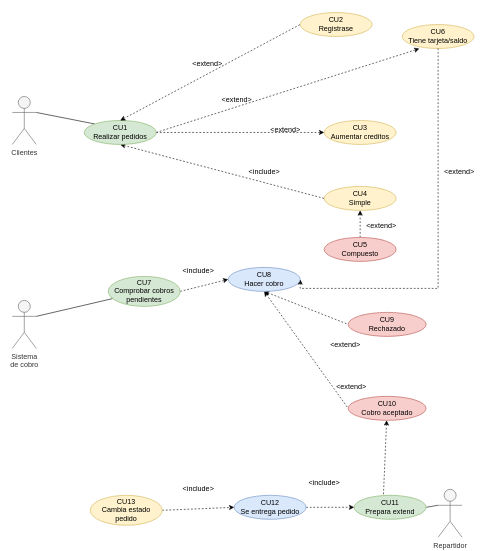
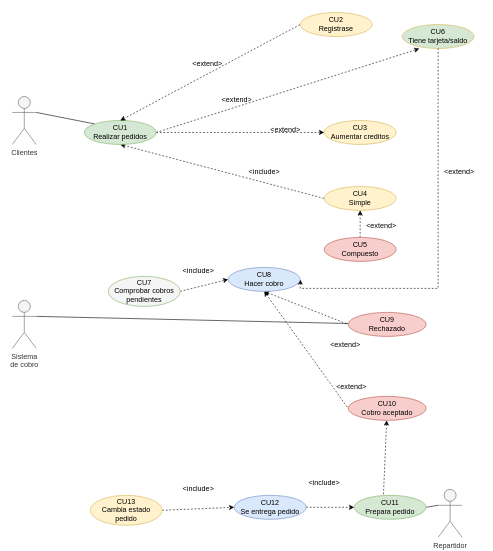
  <mxCell id="0" />
  <mxCell id="1" parent="0" />
  <mxCell id="2" style="rounded=0;orthogonalLoop=1;jettySize=auto;html=1;exitX=1;exitY=0.333;exitDx=0;exitDy=0;exitPerimeter=0;entryX=0;entryY=0;entryDx=0;entryDy=0;endArrow=none;endFill=0;" edge="1" parent="1" source="3" target="9"><mxGeometry relative="1" as="geometry" /></mxCell>
  <mxCell id="3" value="Clientes" style="shape=umlActor;verticalLabelPosition=bottom;verticalAlign=top;html=1;outlineConnect=0;fillColor=#f5f5f5;fontColor=#333333;strokeColor=#666666;" parent="1" vertex="1"><mxGeometry x="20" y="160" width="40" height="80" as="geometry" /></mxCell>
- <mxCell id="4" value="CU6&lt;br&gt;Tiene tarjeta/saldo" style="ellipse;whiteSpace=wrap;html=1;fillColor=#fff2cc;strokeColor=#d6b656;" parent="1" vertex="1"><mxGeometry x="670" y="40" width="120" height="40" as="geometry" /></mxCell>
+ <mxCell id="4" value="CU6&lt;br&gt;Tiene tarjeta/saldo" style="ellipse;whiteSpace=wrap;html=1;fillColor=#d5e8d4;strokeColor=#d6b656;" parent="1" vertex="1"><mxGeometry x="670" y="40" width="120" height="40" as="geometry" /></mxCell>
  <mxCell id="5" value="CU3&lt;br&gt;Aumentar creditos" style="ellipse;whiteSpace=wrap;html=1;fillColor=#fff2cc;strokeColor=#d6b656;" parent="1" vertex="1"><mxGeometry x="540" y="200" width="120" height="40" as="geometry" /></mxCell>
  <mxCell id="6" style="edgeStyle=none;rounded=0;orthogonalLoop=1;jettySize=auto;html=1;exitX=1;exitY=0.5;exitDx=0;exitDy=0;entryX=0.239;entryY=1.007;entryDx=0;entryDy=0;entryPerimeter=0;dashed=1;strokeColor=default;startArrow=none;startFill=0;endArrow=classic;endFill=1;" parent="1" source="9" target="4" edge="1"><mxGeometry relative="1" as="geometry" /></mxCell>
  <mxCell id="7" style="edgeStyle=none;rounded=0;orthogonalLoop=1;jettySize=auto;html=1;exitX=0.5;exitY=1;exitDx=0;exitDy=0;entryX=0;entryY=0.5;entryDx=0;entryDy=0;dashed=1;strokeColor=default;startArrow=classic;startFill=1;endArrow=none;endFill=0;" parent="1" source="9" target="38" edge="1"><mxGeometry relative="1" as="geometry" /></mxCell>
  <mxCell id="8" style="edgeStyle=none;rounded=0;orthogonalLoop=1;jettySize=auto;html=1;exitX=1;exitY=0.5;exitDx=0;exitDy=0;entryX=0;entryY=0.5;entryDx=0;entryDy=0;dashed=1;endArrow=classic;endFill=1;" edge="1" parent="1" source="9" target="5"><mxGeometry relative="1" as="geometry" /></mxCell>
  <mxCell id="9" value="CU1&lt;br&gt;Realizar pedidos" style="ellipse;whiteSpace=wrap;html=1;fillColor=#d5e8d4;strokeColor=#82b366;" parent="1" vertex="1"><mxGeometry x="140" y="200" width="120" height="40" as="geometry" /></mxCell>
  <mxCell id="10" style="edgeStyle=none;rounded=0;orthogonalLoop=1;jettySize=auto;html=1;exitX=1;exitY=0.5;exitDx=0;exitDy=0;entryX=0;entryY=0.5;entryDx=0;entryDy=0;startArrow=none;startFill=0;endArrow=classic;endFill=1;dashed=1;" parent="1" source="18" target="16" edge="1"><mxGeometry relative="1" as="geometry" /></mxCell>
- <mxCell id="11" style="rounded=0;orthogonalLoop=1;jettySize=auto;html=1;exitX=1;exitY=0.333;exitDx=0;exitDy=0;exitPerimeter=0;startArrow=none;startFill=0;endArrow=none;endFill=0;" parent="1" source="12" target="18" edge="1"><mxGeometry relative="1" as="geometry" /></mxCell>
+ <mxCell id="11" style="rounded=0;orthogonalLoop=1;jettySize=auto;html=1;exitX=1;exitY=0.333;exitDx=0;exitDy=0;exitPerimeter=0;startArrow=none;startFill=0;endArrow=none;endFill=0;" parent="1" source="12" target="24" edge="1"><mxGeometry relative="1" as="geometry" /></mxCell>
  <mxCell id="12" value="&lt;div&gt;Sistema &lt;br&gt;&lt;/div&gt;&lt;div&gt;de cobro&lt;/div&gt;" style="shape=umlActor;verticalLabelPosition=bottom;verticalAlign=top;html=1;outlineConnect=0;fillColor=#f5f5f5;fontColor=#333333;strokeColor=#666666;" parent="1" vertex="1"><mxGeometry x="20" y="500" width="40" height="80" as="geometry" /></mxCell>
  <mxCell id="13" style="edgeStyle=orthogonalEdgeStyle;rounded=0;orthogonalLoop=1;jettySize=auto;html=1;exitX=1;exitY=0.5;exitDx=0;exitDy=0;entryX=0.5;entryY=1;entryDx=0;entryDy=0;dashed=1;startArrow=classic;startFill=1;endArrow=none;endFill=0;" parent="1" source="16" target="4" edge="1"><mxGeometry relative="1" as="geometry"><Array as="points"><mxPoint x="730" y="480" /></Array></mxGeometry></mxCell>
  <mxCell id="14" style="edgeStyle=none;rounded=0;orthogonalLoop=1;jettySize=auto;html=1;exitX=0.5;exitY=1;exitDx=0;exitDy=0;entryX=0;entryY=0.5;entryDx=0;entryDy=0;dashed=1;strokeColor=default;startArrow=classic;startFill=1;endArrow=none;endFill=0;" parent="1" source="16" target="24" edge="1"><mxGeometry relative="1" as="geometry" /></mxCell>
  <mxCell id="15" style="edgeStyle=none;rounded=0;orthogonalLoop=1;jettySize=auto;html=1;exitX=0.5;exitY=1;exitDx=0;exitDy=0;entryX=0;entryY=0.5;entryDx=0;entryDy=0;dashed=1;strokeColor=default;startArrow=classic;startFill=1;endArrow=none;endFill=0;" parent="1" source="16" target="26" edge="1"><mxGeometry relative="1" as="geometry" /></mxCell>
  <mxCell id="16" value="CU8&lt;br&gt;Hacer cobro" style="ellipse;whiteSpace=wrap;html=1;fillColor=#dae8fc;strokeColor=#6c8ebf;" parent="1" vertex="1"><mxGeometry x="380" y="445" width="120" height="40" as="geometry" /></mxCell>
  <mxCell id="17" value="&amp;lt;extend&amp;gt;" style="text;html=1;align=center;verticalAlign=middle;resizable=0;points=[];autosize=1;strokeColor=none;fillColor=none;" parent="1" vertex="1"><mxGeometry x="730" y="270" width="70" height="30" as="geometry" /></mxCell>
- <mxCell id="18" value="&lt;div&gt;CU7&lt;br&gt;&lt;/div&gt;&lt;div&gt;Comprobar cobros &lt;br&gt;&lt;/div&gt;&lt;div&gt;pendientes&lt;br&gt;&lt;/div&gt;" style="ellipse;whiteSpace=wrap;html=1;fillColor=#d5e8d4;strokeColor=#82b366;" parent="1" vertex="1"><mxGeometry x="180" y="460" width="120" height="50" as="geometry" /></mxCell>
+ <mxCell id="18" value="&lt;div&gt;CU7&lt;br&gt;&lt;/div&gt;&lt;div&gt;Comprobar cobros &lt;br&gt;&lt;/div&gt;&lt;div&gt;pendientes&lt;br&gt;&lt;/div&gt;" style="ellipse;whiteSpace=wrap;html=1;fillColor=#f5f5f5;strokeColor=#82b366;" parent="1" vertex="1"><mxGeometry x="180" y="460" width="120" height="50" as="geometry" /></mxCell>
  <mxCell id="19" value="&amp;lt;include&amp;gt;" style="text;html=1;align=center;verticalAlign=middle;resizable=0;points=[];autosize=1;strokeColor=none;fillColor=none;" parent="1" vertex="1"><mxGeometry x="290" y="435" width="80" height="30" as="geometry" /></mxCell>
  <mxCell id="20" value="CU2&lt;br&gt;Registrase" style="ellipse;whiteSpace=wrap;html=1;fillColor=#fff2cc;strokeColor=#d6b656;" parent="1" vertex="1"><mxGeometry x="500" y="20" width="120" height="40" as="geometry" /></mxCell>
  <mxCell id="21" value="&amp;lt;extend&amp;gt;" style="text;html=1;align=center;verticalAlign=middle;resizable=0;points=[];autosize=1;strokeColor=none;fillColor=none;" parent="1" vertex="1"><mxGeometry x="310" y="90" width="70" height="30" as="geometry" /></mxCell>
  <mxCell id="22" value="&amp;lt;extend&amp;gt;" style="text;html=1;align=center;verticalAlign=middle;resizable=0;points=[];autosize=1;strokeColor=none;fillColor=none;" parent="1" vertex="1"><mxGeometry x="359" y="150" width="70" height="30" as="geometry" /></mxCell>
  <mxCell id="23" style="edgeStyle=none;rounded=0;orthogonalLoop=1;jettySize=auto;html=1;exitX=0.5;exitY=0;exitDx=0;exitDy=0;entryX=0;entryY=0.5;entryDx=0;entryDy=0;dashed=1;strokeColor=default;startArrow=classic;startFill=1;endArrow=none;endFill=0;" parent="1" source="9" target="20" edge="1"><mxGeometry relative="1" as="geometry"><mxPoint x="340" y="80" as="sourcePoint" /></mxGeometry></mxCell>
  <mxCell id="24" value="CU9&lt;br&gt;Rechazado" style="ellipse;whiteSpace=wrap;html=1;fillColor=#f8cecc;strokeColor=#b85450;" parent="1" vertex="1"><mxGeometry x="580" y="520" width="130" height="40" as="geometry" /></mxCell>
  <mxCell id="25" style="edgeStyle=none;rounded=0;orthogonalLoop=1;jettySize=auto;html=1;entryX=0.406;entryY=0.043;entryDx=0;entryDy=0;entryPerimeter=0;strokeColor=default;startArrow=classic;startFill=1;endArrow=none;endFill=0;dashed=1;" parent="1" source="26" target="31" edge="1"><mxGeometry relative="1" as="geometry" /></mxCell>
  <mxCell id="26" value="CU10&lt;br&gt;Cobro aceptado" style="ellipse;whiteSpace=wrap;html=1;fillColor=#f8cecc;strokeColor=#b85450;" parent="1" vertex="1"><mxGeometry x="580" y="660" width="130" height="40" as="geometry" /></mxCell>
  <mxCell id="27" value="&amp;lt;extend&amp;gt;" style="text;html=1;align=center;verticalAlign=middle;resizable=0;points=[];autosize=1;strokeColor=none;fillColor=none;" parent="1" vertex="1"><mxGeometry x="550" y="630" width="70" height="30" as="geometry" /></mxCell>
  <mxCell id="28" value="&amp;lt;extend&amp;gt;" style="text;html=1;align=center;verticalAlign=middle;resizable=0;points=[];autosize=1;strokeColor=none;fillColor=none;" parent="1" vertex="1"><mxGeometry x="540" y="560" width="70" height="30" as="geometry" /></mxCell>
  <mxCell id="29" style="edgeStyle=none;rounded=0;orthogonalLoop=1;jettySize=auto;html=1;exitX=0;exitY=0.333;exitDx=0;exitDy=0;exitPerimeter=0;entryX=1;entryY=0.5;entryDx=0;entryDy=0;strokeColor=default;startArrow=none;startFill=0;endArrow=none;endFill=0;" parent="1" source="30" target="31" edge="1"><mxGeometry relative="1" as="geometry" /></mxCell>
  <mxCell id="30" value="Repartidor" style="shape=umlActor;verticalLabelPosition=bottom;verticalAlign=top;html=1;outlineConnect=0;fillColor=#f5f5f5;fontColor=#333333;strokeColor=#666666;" parent="1" vertex="1"><mxGeometry x="730" y="815" width="40" height="80" as="geometry" /></mxCell>
- <mxCell id="31" value="CU11&lt;br&gt;Prepara extend" style="ellipse;whiteSpace=wrap;html=1;fillColor=#d5e8d4;strokeColor=#82b366;" parent="1" vertex="1"><mxGeometry x="590" y="825" width="120" height="40" as="geometry" /></mxCell>
+ <mxCell id="31" value="CU11&lt;br&gt;Prepara pedido" style="ellipse;whiteSpace=wrap;html=1;fillColor=#d5e8d4;strokeColor=#82b366;" parent="1" vertex="1"><mxGeometry x="590" y="825" width="120" height="40" as="geometry" /></mxCell>
  <mxCell id="32" style="edgeStyle=none;rounded=0;orthogonalLoop=1;jettySize=auto;html=1;exitX=1;exitY=0.5;exitDx=0;exitDy=0;entryX=0;entryY=0.5;entryDx=0;entryDy=0;dashed=1;strokeColor=default;startArrow=none;startFill=0;endArrow=classic;endFill=1;" parent="1" source="33" target="31" edge="1"><mxGeometry relative="1" as="geometry" /></mxCell>
  <mxCell id="33" value="CU12&lt;br&gt;Se entrega pedido" style="ellipse;whiteSpace=wrap;html=1;fillColor=#dae8fc;strokeColor=#6c8ebf;" parent="1" vertex="1"><mxGeometry x="390" y="825" width="120" height="40" as="geometry" /></mxCell>
  <mxCell id="34" value="&amp;lt;include&amp;gt;" style="text;html=1;align=center;verticalAlign=middle;resizable=0;points=[];autosize=1;strokeColor=none;fillColor=none;" parent="1" vertex="1"><mxGeometry x="500" y="790" width="80" height="30" as="geometry" /></mxCell>
  <mxCell id="35" style="edgeStyle=none;rounded=0;orthogonalLoop=1;jettySize=auto;html=1;exitX=1;exitY=0.5;exitDx=0;exitDy=0;entryX=0;entryY=0.5;entryDx=0;entryDy=0;dashed=1;strokeColor=default;startArrow=none;startFill=0;endArrow=classic;endFill=1;" parent="1" source="36" target="33" edge="1"><mxGeometry relative="1" as="geometry" /></mxCell>
  <mxCell id="36" value="CU13&lt;br&gt;Cambia estado pedido" style="ellipse;whiteSpace=wrap;html=1;fillColor=#fff2cc;strokeColor=#d6b656;" parent="1" vertex="1"><mxGeometry x="150" y="825" width="120" height="50" as="geometry" /></mxCell>
  <mxCell id="37" value="&amp;lt;include&amp;gt;" style="text;html=1;align=center;verticalAlign=middle;resizable=0;points=[];autosize=1;strokeColor=none;fillColor=none;" parent="1" vertex="1"><mxGeometry x="290" y="800" width="80" height="30" as="geometry" /></mxCell>
  <mxCell id="38" value="CU4&lt;br&gt;Simple" style="ellipse;whiteSpace=wrap;html=1;fillColor=#fff2cc;strokeColor=#d6b656;" parent="1" vertex="1"><mxGeometry x="540" y="310" width="120" height="40" as="geometry" /></mxCell>
  <mxCell id="39" style="edgeStyle=none;rounded=0;orthogonalLoop=1;jettySize=auto;html=1;exitX=0.5;exitY=0;exitDx=0;exitDy=0;entryX=0.5;entryY=1;entryDx=0;entryDy=0;endArrow=classic;endFill=1;dashed=1;" edge="1" parent="1" source="40" target="38"><mxGeometry relative="1" as="geometry" /></mxCell>
  <mxCell id="40" value="CU5&lt;br&gt;Compuesto" style="ellipse;whiteSpace=wrap;html=1;fillColor=#f8cecc;strokeColor=#b85450;" parent="1" vertex="1"><mxGeometry x="540" y="395" width="120" height="40" as="geometry" /></mxCell>
  <mxCell id="41" style="edgeStyle=none;rounded=0;orthogonalLoop=1;jettySize=auto;html=1;entryX=0.5;entryY=1;entryDx=0;entryDy=0;dashed=1;strokeColor=default;startArrow=classic;startFill=1;endArrow=none;endFill=0;" parent="1" source="16" target="16" edge="1"><mxGeometry relative="1" as="geometry" /></mxCell>
  <mxCell id="42" value="&amp;lt;extend&amp;gt;" style="text;html=1;align=center;verticalAlign=middle;resizable=0;points=[];autosize=1;strokeColor=none;fillColor=none;" vertex="1" parent="1"><mxGeometry x="600" y="360" width="70" height="30" as="geometry" /></mxCell>
  <mxCell id="43" value="&amp;lt;include&amp;gt;" style="text;html=1;align=center;verticalAlign=middle;resizable=0;points=[];autosize=1;strokeColor=none;fillColor=none;" vertex="1" parent="1"><mxGeometry x="400" y="270" width="80" height="30" as="geometry" /></mxCell>
  <mxCell id="44" value="&amp;lt;extend&amp;gt;" style="text;html=1;align=center;verticalAlign=middle;resizable=0;points=[];autosize=1;strokeColor=none;fillColor=none;" vertex="1" parent="1"><mxGeometry x="440" y="200" width="70" height="30" as="geometry" /></mxCell>
